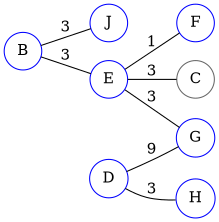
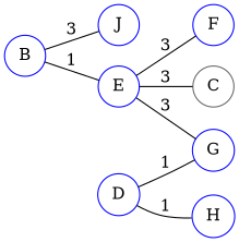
  graph {
    fontname="DejaVu Serif"
    rankdir=LR
    node [color=blue fontname="DejaVu Serif" shape=circle]
    edge [fontname="DejaVu Serif"]
    B
    J
    E
    C [color=gray40]
    G
    F
    D
    H
    B -- J [label=3]
-   B -- E [label=3]
+   B -- E [label=1]
    E -- C [label=3]
    E -- G [label=3]
-   E -- F [label=1]
-   D -- G [label=9]
-   D -- H [label=3]
+   E -- F [label=3]
+   D -- G [label=1]
+   D -- H [label=1]
  }
